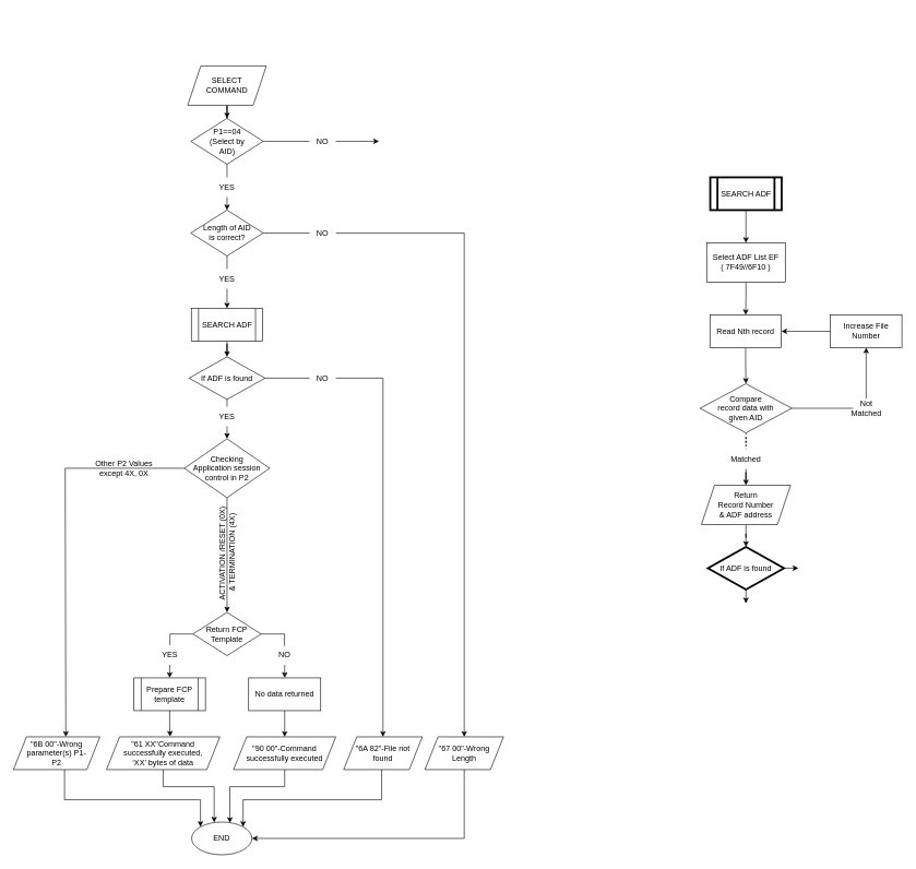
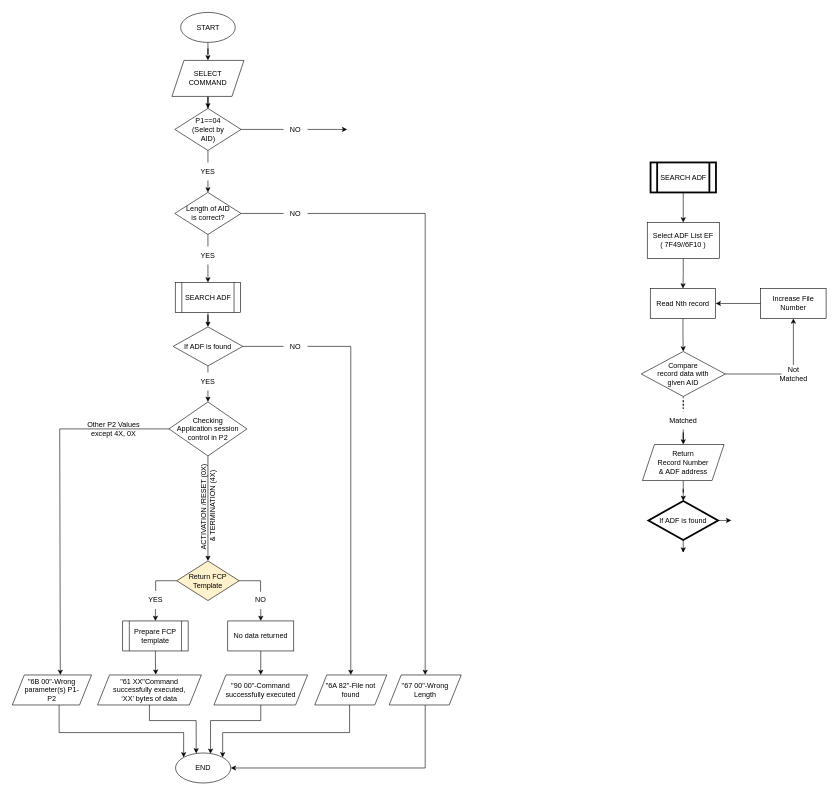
  <mxCell id="0" />
  <mxCell id="1" parent="0" />
+ <mxCell id="2" style="edgeStyle=orthogonalEdgeStyle;rounded=0;orthogonalLoop=1;jettySize=auto;html=1;entryX=0.5;entryY=0;entryDx=0;entryDy=0;" parent="1" source="3" target="5" edge="1"><mxGeometry relative="1" as="geometry" /></mxCell>
+ <mxCell id="3" value="START" style="ellipse;whiteSpace=wrap;html=1;" parent="1" vertex="1"><mxGeometry x="300.5" y="20" width="91" height="50" as="geometry" /></mxCell>
  <mxCell id="4" style="edgeStyle=orthogonalEdgeStyle;rounded=0;orthogonalLoop=1;jettySize=auto;html=1;entryX=0.5;entryY=0;entryDx=0;entryDy=0;fontFamily=Helvetica;fontSize=12;fontColor=#000000;" parent="1" source="5" target="11" edge="1"><mxGeometry relative="1" as="geometry" /></mxCell>
  <mxCell id="5" value="SELECT COMMAND" style="shape=parallelogram;perimeter=parallelogramPerimeter;whiteSpace=wrap;html=1;fixedSize=1;spacing=7;" parent="1" vertex="1"><mxGeometry x="286" y="100" width="120" height="60" as="geometry" /></mxCell>
  <mxCell id="6" style="edgeStyle=orthogonalEdgeStyle;rounded=0;orthogonalLoop=1;jettySize=auto;html=1;exitX=0.5;exitY=1;exitDx=0;exitDy=0;entryX=0;entryY=0.5;entryDx=0;entryDy=0;fontFamily=Helvetica;fontSize=12;fontColor=#000000;" parent="1" source="8" target="30" edge="1"><mxGeometry relative="1" as="geometry"><Array as="points"><mxPoint x="346" y="854" /><mxPoint x="346" y="854" /></Array></mxGeometry></mxCell>
  <mxCell id="7" style="edgeStyle=orthogonalEdgeStyle;rounded=0;orthogonalLoop=1;jettySize=auto;html=1;fontFamily=Helvetica;fontSize=12;fontColor=#000000;" parent="1" source="8" edge="1"><mxGeometry relative="1" as="geometry"><mxPoint x="100" y="1124" as="targetPoint" /><Array as="points"><mxPoint x="99" y="714" /></Array></mxGeometry></mxCell>
  <mxCell id="8" value="Checking Application session control in P2" style="rhombus;whiteSpace=wrap;html=1;fontFamily=Helvetica;fontSize=12;labelBackgroundColor=none;fontColor=default;spacing=12;" parent="1" vertex="1"><mxGeometry x="281" y="669" width="130" height="90" as="geometry" /></mxCell>
  <mxCell id="9" style="edgeStyle=orthogonalEdgeStyle;rounded=0;orthogonalLoop=1;jettySize=auto;html=1;startArrow=none;" parent="1" source="12" edge="1"><mxGeometry relative="1" as="geometry"><mxPoint x="578" y="215" as="targetPoint" /><Array as="points"><mxPoint x="562" y="215" /></Array></mxGeometry></mxCell>
  <mxCell id="10" style="edgeStyle=orthogonalEdgeStyle;rounded=0;orthogonalLoop=1;jettySize=auto;html=1;fontFamily=Helvetica;fontSize=12;fontColor=#000000;startArrow=none;exitX=0.5;exitY=1;exitDx=0;exitDy=0;" parent="1" source="33" edge="1"><mxGeometry relative="1" as="geometry"><Array as="points" /><mxPoint x="346" y="320" as="targetPoint" /></mxGeometry></mxCell>
  <mxCell id="11" value="P1==04&lt;br&gt;(Select by&lt;br&gt;AID)" style="rhombus;whiteSpace=wrap;html=1;" parent="1" vertex="1"><mxGeometry x="290.75" y="180" width="110.5" height="70" as="geometry" /></mxCell>
  <mxCell id="12" value="NO" style="text;html=1;strokeColor=none;fillColor=none;align=center;verticalAlign=middle;whiteSpace=wrap;rounded=0;" parent="1" vertex="1"><mxGeometry x="472" y="200" width="40" height="30" as="geometry" /></mxCell>
  <mxCell id="13" value="" style="edgeStyle=orthogonalEdgeStyle;rounded=0;orthogonalLoop=1;jettySize=auto;html=1;endArrow=none;exitX=1;exitY=0.5;exitDx=0;exitDy=0;" parent="1" source="11" target="12" edge="1"><mxGeometry relative="1" as="geometry"><mxPoint x="561" y="175" as="targetPoint" /><mxPoint x="413" y="160" as="sourcePoint" /><Array as="points" /></mxGeometry></mxCell>
  <mxCell id="14" style="edgeStyle=orthogonalEdgeStyle;rounded=0;orthogonalLoop=1;jettySize=auto;html=1;exitX=0.5;exitY=1;exitDx=0;exitDy=0;entryX=0.5;entryY=0;entryDx=0;entryDy=0;fontFamily=Helvetica;fontSize=12;fontColor=default;startArrow=none;" parent="1" source="43" target="17" edge="1"><mxGeometry relative="1" as="geometry"><mxPoint x="434" y="1034" as="sourcePoint" /></mxGeometry></mxCell>
- <mxCell id="15" value="Return FCP Template" style="rhombus;whiteSpace=wrap;html=1;rounded=0;" parent="1" vertex="1"><mxGeometry x="294" y="934" width="104" height="66" as="geometry" /></mxCell>
+ <mxCell id="15" value="Return FCP Template" style="rhombus;whiteSpace=wrap;html=1;rounded=0;fillColor=#fff2cc;" parent="1" vertex="1"><mxGeometry x="294" y="934" width="104" height="66" as="geometry" /></mxCell>
  <mxCell id="16" style="edgeStyle=orthogonalEdgeStyle;rounded=0;orthogonalLoop=1;jettySize=auto;html=1;entryX=0.5;entryY=0;entryDx=0;entryDy=0;" parent="1" source="17" target="19" edge="1"><mxGeometry relative="1" as="geometry"><mxPoint x="416" y="1179" as="targetPoint" /><Array as="points" /></mxGeometry></mxCell>
  <mxCell id="17" value="No data returned" style="rounded=0;whiteSpace=wrap;html=1;" parent="1" vertex="1"><mxGeometry x="379" y="1034" width="110" height="50" as="geometry" /></mxCell>
  <mxCell id="18" style="edgeStyle=orthogonalEdgeStyle;rounded=0;orthogonalLoop=1;jettySize=auto;html=1;entryX=0.634;entryY=0.026;entryDx=0;entryDy=0;entryPerimeter=0;" parent="1" source="19" target="22" edge="1"><mxGeometry relative="1" as="geometry"><Array as="points"><mxPoint x="434" y="1200" /><mxPoint x="350" y="1200" /></Array></mxGeometry></mxCell>
  <mxCell id="19" value="&quot;90 00&quot;-&lt;span style=&quot;font-size: 12px; text-align: left;&quot;&gt;Command successfully executed&lt;/span&gt;" style="shape=parallelogram;perimeter=parallelogramPerimeter;whiteSpace=wrap;html=1;fixedSize=1;spacing=7;fontFamily=Helvetica;fontSize=12;labelBackgroundColor=none;fontColor=#000000;" parent="1" vertex="1"><mxGeometry x="356" y="1124" width="156" height="50" as="geometry" /></mxCell>
  <mxCell id="20" style="edgeStyle=orthogonalEdgeStyle;rounded=0;orthogonalLoop=1;jettySize=auto;html=1;entryX=0.374;entryY=0.014;entryDx=0;entryDy=0;entryPerimeter=0;" parent="1" source="21" target="22" edge="1"><mxGeometry relative="1" as="geometry"><Array as="points"><mxPoint x="248" y="1200" /><mxPoint x="326" y="1200" /></Array></mxGeometry></mxCell>
  <mxCell id="21" value="&quot;61 XX&quot;&lt;span style=&quot;font-size: 12px; text-align: left;&quot;&gt;Command successfully executed, ‘XX’ bytes of data&lt;/span&gt;" style="shape=parallelogram;perimeter=parallelogramPerimeter;whiteSpace=wrap;html=1;fixedSize=1;spacing=23;fontFamily=Helvetica;fontSize=12;labelBackgroundColor=none;fontColor=#000000;" parent="1" vertex="1"><mxGeometry x="162" y="1124" width="173" height="50" as="geometry" /></mxCell>
  <mxCell id="22" value="END" style="ellipse;whiteSpace=wrap;html=1;" parent="1" vertex="1"><mxGeometry x="292" y="1254" width="92" height="50" as="geometry" /></mxCell>
  <mxCell id="23" style="edgeStyle=orthogonalEdgeStyle;rounded=0;orthogonalLoop=1;jettySize=auto;html=1;exitX=1;exitY=0.5;exitDx=0;exitDy=0;startArrow=none;" parent="1" source="28" target="27" edge="1"><mxGeometry relative="1" as="geometry"><mxPoint x="722" y="562" as="targetPoint" /></mxGeometry></mxCell>
  <mxCell id="24" style="edgeStyle=orthogonalEdgeStyle;rounded=0;orthogonalLoop=1;jettySize=auto;html=1;exitX=0.5;exitY=1;exitDx=0;exitDy=0;startArrow=none;entryX=0.5;entryY=0;entryDx=0;entryDy=0;" parent="1" source="35" target="8" edge="1"><mxGeometry relative="1" as="geometry"><mxPoint x="346" y="674" as="targetPoint" /><Array as="points" /></mxGeometry></mxCell>
  <mxCell id="25" value="If ADF is found" style="rhombus;whiteSpace=wrap;html=1;" parent="1" vertex="1"><mxGeometry x="288" y="544" width="116" height="65" as="geometry" /></mxCell>
  <mxCell id="26" style="edgeStyle=orthogonalEdgeStyle;rounded=0;orthogonalLoop=1;jettySize=auto;html=1;entryX=1;entryY=0;entryDx=0;entryDy=0;" parent="1" source="27" target="22" edge="1"><mxGeometry relative="1" as="geometry"><mxPoint x="563" y="1334" as="targetPoint" /><Array as="points"><mxPoint x="582" y="1220" /><mxPoint x="371" y="1220" /></Array></mxGeometry></mxCell>
  <mxCell id="27" value="&quot;6A 82&quot;-&lt;span style=&quot;font-size: 12px; text-align: left;&quot;&gt;File not found&lt;/span&gt;" style="shape=parallelogram;perimeter=parallelogramPerimeter;whiteSpace=wrap;html=1;fixedSize=1;spacing=7;fontFamily=Helvetica;fontSize=12;labelBackgroundColor=none;fontColor=#000000;" parent="1" vertex="1"><mxGeometry x="524" y="1124" width="120" height="50" as="geometry" /></mxCell>
  <mxCell id="28" value="NO" style="text;html=1;strokeColor=none;fillColor=none;align=center;verticalAlign=middle;whiteSpace=wrap;rounded=0;" parent="1" vertex="1"><mxGeometry x="472" y="561.5" width="40" height="30" as="geometry" /></mxCell>
  <mxCell id="29" value="" style="edgeStyle=orthogonalEdgeStyle;rounded=0;orthogonalLoop=1;jettySize=auto;html=1;exitX=1;exitY=0.5;exitDx=0;exitDy=0;endArrow=none;entryX=0;entryY=0.5;entryDx=0;entryDy=0;" parent="1" source="25" target="28" edge="1"><mxGeometry relative="1" as="geometry"><mxPoint x="424" y="574" as="targetPoint" /><mxPoint x="640" y="561.5" as="sourcePoint" /></mxGeometry></mxCell>
  <mxCell id="30" value="ACTIVATION /RESET (0X)&lt;br&gt;&amp;nbsp;&amp;amp; TERMINATION (4X)" style="text;html=1;strokeColor=none;fillColor=none;align=center;verticalAlign=middle;whiteSpace=wrap;rounded=0;labelBackgroundColor=none;fontFamily=Helvetica;fontSize=12;fontColor=#000000;spacing=18;spacingLeft=0;spacingBottom=0;spacingTop=0;rotation=270;" parent="1" vertex="1"><mxGeometry x="256" y="834" width="180" height="20" as="geometry" /></mxCell>
  <mxCell id="31" style="edgeStyle=orthogonalEdgeStyle;rounded=0;orthogonalLoop=1;jettySize=auto;html=1;entryX=0;entryY=0;entryDx=0;entryDy=0;fontFamily=Helvetica;fontSize=12;fontColor=#000000;" parent="1" source="32" target="22" edge="1"><mxGeometry relative="1" as="geometry"><Array as="points"><mxPoint x="98" y="1220" /><mxPoint x="305" y="1220" /></Array></mxGeometry></mxCell>
  <mxCell id="32" value="&quot;6B 00&quot;-&lt;span style=&quot;font-size: 12px; text-align: left;&quot;&gt;Wrong parameter(s) P1-P2&lt;/span&gt;" style="shape=parallelogram;perimeter=parallelogramPerimeter;whiteSpace=wrap;html=1;fixedSize=1;spacing=16;fontFamily=Helvetica;fontSize=12;labelBackgroundColor=none;fontColor=#000000;" parent="1" vertex="1"><mxGeometry x="20" y="1124" width="132" height="50" as="geometry" /></mxCell>
  <mxCell id="33" value="YES" style="text;html=1;strokeColor=none;fillColor=none;align=center;verticalAlign=middle;whiteSpace=wrap;rounded=0;" parent="1" vertex="1"><mxGeometry x="326" y="270" width="40" height="30" as="geometry" /></mxCell>
  <mxCell id="34" value="" style="edgeStyle=orthogonalEdgeStyle;rounded=0;orthogonalLoop=1;jettySize=auto;html=1;entryX=0.5;entryY=0;entryDx=0;entryDy=0;fontFamily=Helvetica;fontSize=12;fontColor=#000000;endArrow=none;exitX=0.5;exitY=1;exitDx=0;exitDy=0;" parent="1" source="11" target="33" edge="1"><mxGeometry relative="1" as="geometry"><mxPoint x="345" y="190" as="sourcePoint" /><mxPoint x="345" y="210" as="targetPoint" /><Array as="points" /></mxGeometry></mxCell>
  <mxCell id="35" value="YES" style="text;html=1;strokeColor=none;fillColor=none;align=center;verticalAlign=middle;whiteSpace=wrap;rounded=0;" parent="1" vertex="1"><mxGeometry x="326" y="620" width="40" height="30" as="geometry" /></mxCell>
  <mxCell id="36" value="" style="edgeStyle=orthogonalEdgeStyle;rounded=0;orthogonalLoop=1;jettySize=auto;html=1;exitX=0.5;exitY=1;exitDx=0;exitDy=0;endArrow=none;entryX=0.5;entryY=0;entryDx=0;entryDy=0;" parent="1" source="25" target="35" edge="1"><mxGeometry relative="1" as="geometry"><mxPoint x="346" y="609" as="sourcePoint" /><mxPoint x="346" y="664" as="targetPoint" /><Array as="points"><mxPoint x="346" y="614" /><mxPoint x="346" y="614" /></Array></mxGeometry></mxCell>
  <mxCell id="37" value="Other P2 Values except 4X, 0X" style="text;html=1;strokeColor=none;fillColor=none;align=center;verticalAlign=middle;whiteSpace=wrap;rounded=0;labelBackgroundColor=none;fontFamily=Helvetica;fontSize=12;fontColor=#000000;spacing=30;spacingLeft=0;spacingBottom=0;spacingTop=0;rotation=0;" parent="1" vertex="1"><mxGeometry x="98.5" y="704" width="180" height="20" as="geometry" /></mxCell>
  <mxCell id="38" value="" style="edgeStyle=orthogonalEdgeStyle;rounded=0;orthogonalLoop=1;jettySize=auto;html=1;exitX=1;exitY=0.5;exitDx=0;exitDy=0;entryX=0.492;entryY=0.041;entryDx=0;entryDy=0;fontFamily=Helvetica;fontSize=12;fontColor=default;endArrow=none;entryPerimeter=0;" parent="1" source="15" target="43" edge="1"><mxGeometry relative="1" as="geometry"><mxPoint x="396" y="964" as="sourcePoint" /><mxPoint x="421" y="1004" as="targetPoint" /><Array as="points"><mxPoint x="434" y="967" /></Array></mxGeometry></mxCell>
  <mxCell id="39" style="edgeStyle=orthogonalEdgeStyle;rounded=0;orthogonalLoop=1;jettySize=auto;html=1;entryX=0.5;entryY=0;entryDx=0;entryDy=0;fontFamily=Helvetica;fontSize=12;fontColor=default;exitX=0.5;exitY=1;exitDx=0;exitDy=0;" parent="1" source="44" target="42" edge="1"><mxGeometry relative="1" as="geometry"><mxPoint x="258.5" y="1034" as="sourcePoint" /></mxGeometry></mxCell>
  <mxCell id="40" value="" style="edgeStyle=orthogonalEdgeStyle;rounded=0;orthogonalLoop=1;jettySize=auto;html=1;fontFamily=Helvetica;fontSize=12;fontColor=default;endArrow=none;entryX=0.509;entryY=0.001;entryDx=0;entryDy=0;entryPerimeter=0;exitX=0;exitY=0.5;exitDx=0;exitDy=0;" parent="1" source="15" target="44" edge="1"><mxGeometry relative="1" as="geometry"><mxPoint x="296" y="964" as="sourcePoint" /><mxPoint x="258.5" y="1004" as="targetPoint" /><Array as="points"><mxPoint x="259" y="967" /><mxPoint x="259" y="984" /></Array></mxGeometry></mxCell>
  <mxCell id="41" style="edgeStyle=orthogonalEdgeStyle;rounded=0;orthogonalLoop=1;jettySize=auto;html=1;entryX=0.561;entryY=-0.009;entryDx=0;entryDy=0;entryPerimeter=0;fontFamily=Helvetica;fontSize=12;fontColor=default;" parent="1" source="42" target="21" edge="1"><mxGeometry relative="1" as="geometry" /></mxCell>
  <mxCell id="42" value="&lt;span style=&quot;&quot;&gt;Prepare FCP template&lt;/span&gt;" style="shape=process;whiteSpace=wrap;html=1;backgroundOutline=1;labelBackgroundColor=none;fontFamily=Helvetica;fontSize=12;fontColor=default;" parent="1" vertex="1"><mxGeometry x="204" y="1034" width="109" height="50" as="geometry" /></mxCell>
  <mxCell id="43" value="NO" style="text;html=1;strokeColor=none;fillColor=none;align=center;verticalAlign=middle;whiteSpace=wrap;rounded=0;" parent="1" vertex="1"><mxGeometry x="414" y="984" width="40" height="30" as="geometry" /></mxCell>
  <mxCell id="44" value="YES" style="text;html=1;strokeColor=none;fillColor=none;align=center;verticalAlign=middle;whiteSpace=wrap;rounded=0;" parent="1" vertex="1"><mxGeometry x="238.5" y="984" width="40" height="30" as="geometry" /></mxCell>
  <mxCell id="45" style="edgeStyle=orthogonalEdgeStyle;rounded=0;orthogonalLoop=1;jettySize=auto;html=1;entryX=0.5;entryY=0;entryDx=0;entryDy=0;fontFamily=Helvetica;fontSize=12;fontColor=default;" parent="1" source="46" target="25" edge="1"><mxGeometry relative="1" as="geometry" /></mxCell>
  <mxCell id="46" value="SEARCH ADF" style="shape=process;whiteSpace=wrap;html=1;backgroundOutline=1;labelBackgroundColor=none;fontFamily=Helvetica;fontSize=12;fontColor=default;" parent="1" vertex="1"><mxGeometry x="291.5" y="470" width="109" height="50" as="geometry" /></mxCell>
  <mxCell id="47" style="edgeStyle=orthogonalEdgeStyle;rounded=0;orthogonalLoop=1;jettySize=auto;html=1;exitX=0.5;exitY=1;exitDx=0;exitDy=0;entryX=0.5;entryY=0;entryDx=0;entryDy=0;fontColor=#000000;startArrow=none;" parent="1" source="50" target="46" edge="1"><mxGeometry relative="1" as="geometry" /></mxCell>
  <mxCell id="48" style="edgeStyle=orthogonalEdgeStyle;rounded=0;orthogonalLoop=1;jettySize=auto;html=1;entryX=0.5;entryY=0;entryDx=0;entryDy=0;fontColor=#000000;startArrow=none;" parent="1" source="54" target="53" edge="1"><mxGeometry relative="1" as="geometry" /></mxCell>
  <mxCell id="49" value="Length of AID&lt;br&gt;is correct?" style="rhombus;whiteSpace=wrap;html=1;" parent="1" vertex="1"><mxGeometry x="290.75" y="320" width="110.5" height="70" as="geometry" /></mxCell>
  <mxCell id="50" value="YES" style="text;html=1;strokeColor=none;fillColor=none;align=center;verticalAlign=middle;whiteSpace=wrap;rounded=0;" parent="1" vertex="1"><mxGeometry x="326" y="410" width="40" height="30" as="geometry" /></mxCell>
  <mxCell id="51" value="" style="edgeStyle=orthogonalEdgeStyle;rounded=0;orthogonalLoop=1;jettySize=auto;html=1;exitX=0.5;exitY=1;exitDx=0;exitDy=0;entryX=0.5;entryY=0;entryDx=0;entryDy=0;fontColor=#000000;endArrow=none;" parent="1" source="49" target="50" edge="1"><mxGeometry relative="1" as="geometry"><mxPoint x="346" y="390" as="sourcePoint" /><mxPoint x="346" y="470" as="targetPoint" /></mxGeometry></mxCell>
  <mxCell id="52" style="edgeStyle=orthogonalEdgeStyle;rounded=0;orthogonalLoop=1;jettySize=auto;html=1;entryX=1;entryY=0.5;entryDx=0;entryDy=0;fontColor=#000000;" parent="1" source="53" target="22" edge="1"><mxGeometry relative="1" as="geometry"><Array as="points"><mxPoint x="708" y="1279" /></Array></mxGeometry></mxCell>
  <mxCell id="53" value="&lt;div style=&quot;&quot;&gt;&lt;span style=&quot;background-color: initial;&quot;&gt;&quot;67 00&quot;-Wrong Length&lt;/span&gt;&lt;/div&gt;" style="shape=parallelogram;perimeter=parallelogramPerimeter;whiteSpace=wrap;html=1;fixedSize=1;spacing=7;fontFamily=Helvetica;fontSize=12;labelBackgroundColor=none;fontColor=#000000;align=center;" parent="1" vertex="1"><mxGeometry x="648" y="1124" width="120" height="50" as="geometry" /></mxCell>
  <mxCell id="54" value="NO" style="text;html=1;strokeColor=none;fillColor=none;align=center;verticalAlign=middle;whiteSpace=wrap;rounded=0;" parent="1" vertex="1"><mxGeometry x="472" y="340" width="40" height="30" as="geometry" /></mxCell>
  <mxCell id="55" value="" style="edgeStyle=orthogonalEdgeStyle;rounded=0;orthogonalLoop=1;jettySize=auto;html=1;entryX=0;entryY=0.5;entryDx=0;entryDy=0;fontColor=#000000;endArrow=none;" parent="1" source="49" target="54" edge="1"><mxGeometry relative="1" as="geometry"><mxPoint x="401.25" y="355" as="sourcePoint" /><mxPoint x="718" y="1124" as="targetPoint" /></mxGeometry></mxCell>
  <mxCell id="56" style="edgeStyle=orthogonalEdgeStyle;rounded=0;orthogonalLoop=1;jettySize=auto;html=1;entryX=0.5;entryY=0;entryDx=0;entryDy=0;fontColor=#000000;" parent="1" source="57" target="60" edge="1"><mxGeometry relative="1" as="geometry" /></mxCell>
  <mxCell id="57" value="Read Nth record" style="rounded=0;whiteSpace=wrap;html=1;labelBackgroundColor=none;fontColor=#000000;" parent="1" vertex="1"><mxGeometry x="1083" y="480" width="109" height="50" as="geometry" /></mxCell>
  <mxCell id="58" style="edgeStyle=orthogonalEdgeStyle;rounded=0;orthogonalLoop=1;jettySize=auto;html=1;fontColor=#000000;entryX=0.5;entryY=0;entryDx=0;entryDy=0;startArrow=none;" parent="1" source="61" target="68" edge="1"><mxGeometry relative="1" as="geometry"><mxPoint x="1138" y="740" as="targetPoint" /></mxGeometry></mxCell>
  <mxCell id="59" style="edgeStyle=orthogonalEdgeStyle;rounded=0;orthogonalLoop=1;jettySize=auto;html=1;entryX=0.5;entryY=1;entryDx=0;entryDy=0;fontColor=#000000;startArrow=none;" parent="1" source="65" target="64" edge="1"><mxGeometry relative="1" as="geometry" /></mxCell>
  <mxCell id="60" value="Compare&lt;br&gt;record data with&lt;br&gt;given AID" style="rhombus;whiteSpace=wrap;html=1;labelBackgroundColor=none;fontColor=#000000;spacingBottom=0;" parent="1" vertex="1"><mxGeometry x="1068" y="585" width="140" height="75" as="geometry" /></mxCell>
  <mxCell id="61" value="Matched" style="text;html=1;strokeColor=none;fillColor=none;align=center;verticalAlign=middle;whiteSpace=wrap;rounded=0;" parent="1" vertex="1"><mxGeometry x="1118" y="685" width="40" height="30" as="geometry" /></mxCell>
  <mxCell id="62" value="" style="edgeStyle=orthogonalEdgeStyle;rounded=0;orthogonalLoop=1;jettySize=auto;html=1;fontColor=#000000;entryX=0.5;entryY=0;entryDx=0;entryDy=0;endArrow=none;dashed=1;" parent="1" source="60" target="61" edge="1"><mxGeometry relative="1" as="geometry"><mxPoint x="1138" y="745" as="targetPoint" /><mxPoint x="1138" y="655" as="sourcePoint" /></mxGeometry></mxCell>
  <mxCell id="63" style="edgeStyle=orthogonalEdgeStyle;rounded=0;orthogonalLoop=1;jettySize=auto;html=1;fontColor=#000000;entryX=1;entryY=0.5;entryDx=0;entryDy=0;" parent="1" source="64" target="57" edge="1"><mxGeometry relative="1" as="geometry" /></mxCell>
  <mxCell id="64" value="Increase File Number" style="rounded=0;whiteSpace=wrap;html=1;labelBackgroundColor=none;fontColor=#000000;" parent="1" vertex="1"><mxGeometry x="1267" y="480" width="109" height="50" as="geometry" /></mxCell>
  <mxCell id="65" value="Not Matched" style="text;html=1;strokeColor=none;fillColor=none;align=center;verticalAlign=middle;whiteSpace=wrap;rounded=0;" parent="1" vertex="1"><mxGeometry x="1301.5" y="607.5" width="40" height="30" as="geometry" /></mxCell>
  <mxCell id="66" value="" style="edgeStyle=orthogonalEdgeStyle;rounded=0;orthogonalLoop=1;jettySize=auto;html=1;entryX=0;entryY=0.5;entryDx=0;entryDy=0;fontColor=#000000;endArrow=none;" parent="1" source="60" target="65" edge="1"><mxGeometry relative="1" as="geometry"><mxPoint x="1208" y="620" as="sourcePoint" /><mxPoint x="1321.5" y="530" as="targetPoint" /></mxGeometry></mxCell>
  <mxCell id="67" style="edgeStyle=orthogonalEdgeStyle;rounded=0;orthogonalLoop=1;jettySize=auto;html=1;entryX=0.5;entryY=0;entryDx=0;entryDy=0;fontColor=#000000;" parent="1" source="68" target="75" edge="1"><mxGeometry relative="1" as="geometry"><mxPoint x="1138" y="834" as="targetPoint" /></mxGeometry></mxCell>
  <mxCell id="68" value="Return&lt;br&gt;Record Number&lt;br&gt;&amp;amp; ADF address" style="shape=parallelogram;perimeter=parallelogramPerimeter;whiteSpace=wrap;html=1;fixedSize=1;spacing=7;" parent="1" vertex="1"><mxGeometry x="1070" y="740" width="136" height="60" as="geometry" /></mxCell>
  <mxCell id="69" style="edgeStyle=orthogonalEdgeStyle;rounded=0;orthogonalLoop=1;jettySize=auto;html=1;entryX=0.5;entryY=0;entryDx=0;entryDy=0;fontColor=#000000;" parent="1" source="70" target="72" edge="1"><mxGeometry relative="1" as="geometry" /></mxCell>
  <mxCell id="70" value="SEARCH ADF" style="shape=process;whiteSpace=wrap;html=1;backgroundOutline=1;labelBackgroundColor=none;fontFamily=Helvetica;fontSize=12;fontColor=default;strokeWidth=3;" parent="1" vertex="1"><mxGeometry x="1083.5" y="270" width="109" height="50" as="geometry" /></mxCell>
  <mxCell id="71" style="edgeStyle=orthogonalEdgeStyle;rounded=0;orthogonalLoop=1;jettySize=auto;html=1;entryX=0.5;entryY=0;entryDx=0;entryDy=0;fontColor=#000000;" parent="1" source="72" target="57" edge="1"><mxGeometry relative="1" as="geometry" /></mxCell>
  <mxCell id="72" value="Select ADF List EF&lt;br&gt;( 7F49//6F10 )" style="rounded=0;whiteSpace=wrap;html=1;labelBackgroundColor=none;fontColor=#000000;" parent="1" vertex="1"><mxGeometry x="1078" y="370" width="120" height="60" as="geometry" /></mxCell>
  <mxCell id="73" style="edgeStyle=orthogonalEdgeStyle;rounded=0;orthogonalLoop=1;jettySize=auto;html=1;" edge="1" parent="1" source="75"><mxGeometry relative="1" as="geometry"><mxPoint x="1138" y="920" as="targetPoint" /></mxGeometry></mxCell>
  <mxCell id="74" style="edgeStyle=orthogonalEdgeStyle;rounded=0;orthogonalLoop=1;jettySize=auto;html=1;" edge="1" parent="1" source="75"><mxGeometry relative="1" as="geometry"><mxPoint x="1218" y="866.5" as="targetPoint" /></mxGeometry></mxCell>
  <mxCell id="75" value="If ADF is found" style="rhombus;whiteSpace=wrap;html=1;strokeWidth=3;" parent="1" vertex="1"><mxGeometry x="1080" y="834" width="116" height="65" as="geometry" /></mxCell>
